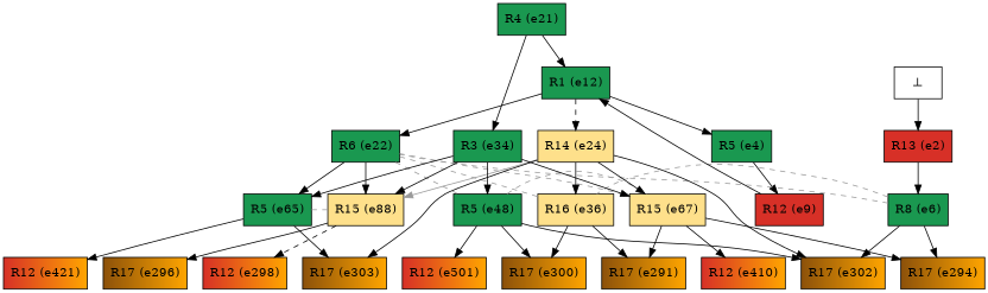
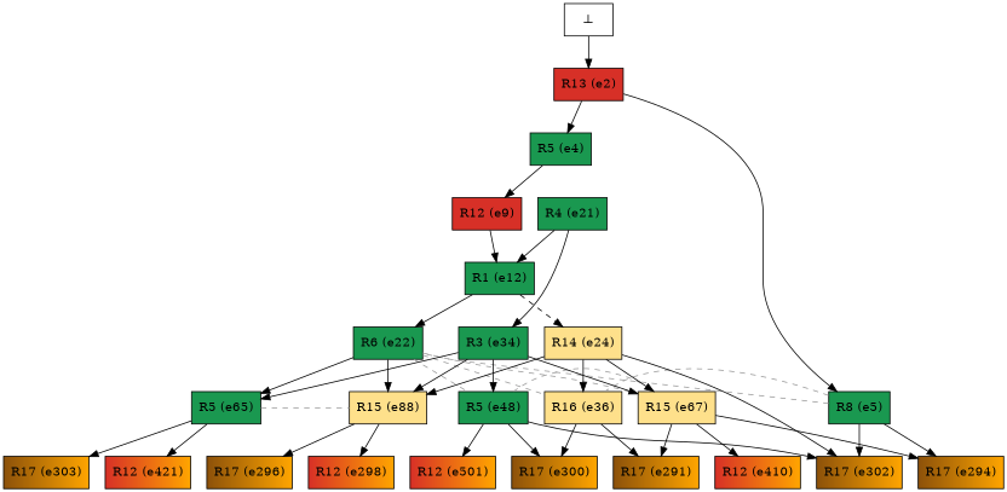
  digraph {
    node [color=black fillcolor="#1a9850:#1a9850" shape=box style=filled]
    n1 [fillcolor="#d73027:#d73027" label="R13 (e2)"]
    n2 [label="R5 (e4)"]
-   n3 [label="R8 (e6)"]
+   n3 [label="R8 (e5)"]
    n4 [fillcolor="#d73027:#d73027" label="R12 (e9)"]
    n5 [label="R6 (e22)"]
    n6 [fillcolor="#fee08b:#fee08b" label="R16 (e36)"]
    n7 [fillcolor="#8c510a:orange" label="R17 (e294)"]
    n8 [fillcolor="#8c510a:orange" label="R17 (e302)"]
    n9 [label="R1 (e12)"]
    n10 [label="R5 (e48)"]
    n11 [label="R5 (e65)"]
    n12 [fillcolor="#fee08b:#fee08b" label="R15 (e67)"]
    n13 [fillcolor="#fee08b:#fee08b" label="R15 (e88)"]
    n14 [fillcolor="#8c510a:orange" label="R17 (e291)"]
    n15 [fillcolor="#8c510a:orange" label="R17 (e300)"]
    n16 [fillcolor="#fee08b:#fee08b" label="R14 (e24)"]
    n17 [label="R4 (e21)"]
    n18 [label="R3 (e34)"]
    n19 [fillcolor="#8c510a:orange" label="R17 (e303)"]
    n20 [fillcolor="#d73027:orange" label="R12 (e501)"]
    n21 [fillcolor="#d73027:orange" label="R12 (e421)"]
    n22 [fillcolor="#d73027:orange" label="R12 (e410)"]
    n23 [fillcolor="#8c510a:orange" label="R17 (e296)"]
    n24 [fillcolor="#d73027:orange" label="R12 (e298)"]
    n25 [fillcolor=white label="⊥" color=""]
-   n9 -> n2
+   n1 -> n2
    n1 -> n3
    n2 -> n4
    n3 -> n5 [arrowhead=none color=gray60 constraint=false style=dashed]
    n3 -> n6 [arrowhead=none color=gray60 constraint=false style=dashed]
    n3 -> n7
    n3 -> n8
    n4 -> n9
    n5 -> n6 [arrowhead=none color=gray60 constraint=false style=dashed]
    n5 -> n10 [arrowhead=none color=gray60 constraint=false style=dashed]
    n5 -> n11
    n5 -> n12 [arrowhead=none color=gray60 constraint=false style=dashed]
    n5 -> n13
    n6 -> n14
    n6 -> n15
    n9 -> n5
    n9 -> n16 [style=dashed]
    n10 -> n8
    n10 -> n12 [arrowhead=none color=gray60 constraint=false style=dashed]
    n10 -> n15
    n10 -> n20
    n11 -> n13 [arrowhead=none color=gray60 constraint=false style=dashed]
    n11 -> n19
    n11 -> n21
    n12 -> n7
    n12 -> n14
    n12 -> n22
    n13 -> n23
-   n13 -> n24 [style=dashed]
+   n13 -> n24
    n16 -> n6
    n16 -> n8
    n16 -> n12
-   n16 -> n13 [color=gray60]
-   n16 -> n19
+   n16 -> n13
    n17 -> n9
    n17 -> n18
    n18 -> n10
    n18 -> n11
    n18 -> n12
    n18 -> n13
    n25 -> n1
  }
